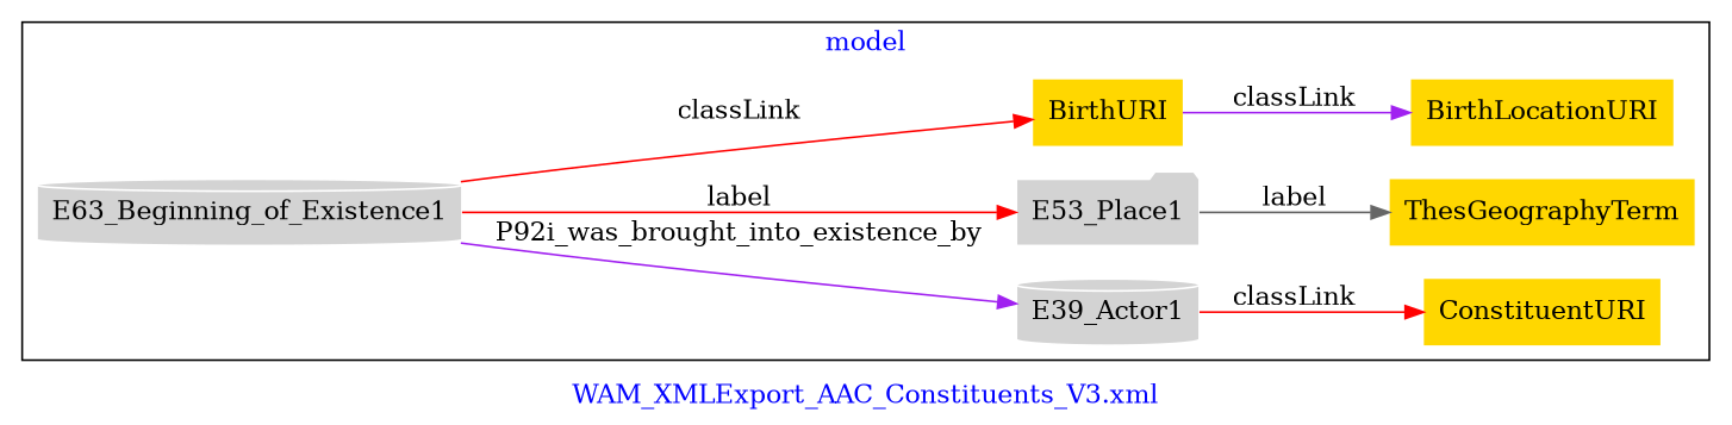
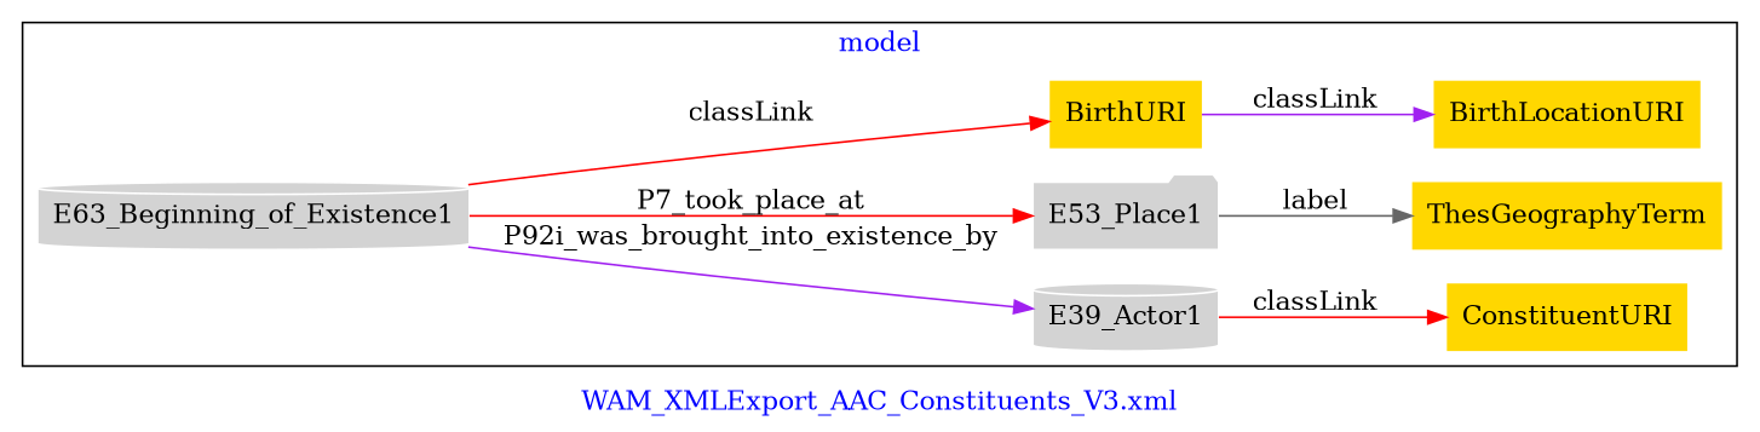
  digraph {
    fontcolor=blue
    label="WAM_XMLExport_AAC_Constituents_V3.xml"
    rankdir=LR
    remincross=true
    node [fillcolor=gold shape=plaintext style=filled]
    edge [color=red fontcolor=black]
    n1 [color=white fillcolor=lightgray label=E39_Actor1 shape=cylinder]
    n2 [color=white fillcolor=lightgray label=E63_Beginning_of_Existence1 shape=cylinder]
    n3 [color=white fillcolor=lightgray label=E53_Place1 shape=folder]
    n4 [label=ThesGeographyTerm]
    n5 [label=BirthLocationURI]
    n6 [label=ConstituentURI]
    n7 [label=BirthURI]
    subgraph cluster_1 {
      label=model
      n1
      n2
      n3
      n4
      n5
      n6
      n7
    }
    n1 -> n6 [label=classLink]
    n2 -> n1 [color=purple label=P92i_was_brought_into_existence_by]
-   n2 -> n3 [label=label]
+   n2 -> n3 [label=P7_took_place_at]
    n2 -> n7 [label=classLink]
    n3 -> n4 [color=gray40 label=label]
    n7 -> n5 [color=purple label=classLink]
  }
